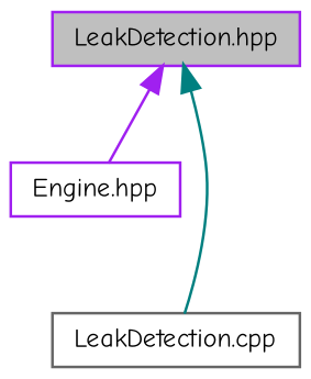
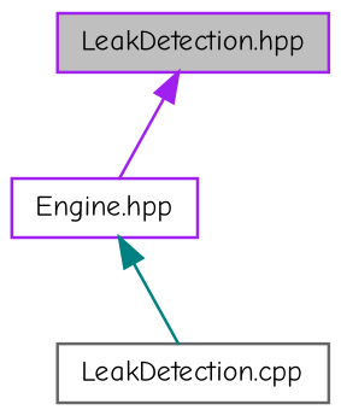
  digraph {
    fontname="Comic Neue"
    node [color=purple fillcolor=white fontname="Comic Neue" fontsize=10 shape=record style=filled]
    edge [dir=back fontname="Comic Neue" fontsize=10 labelfontname=Helvetica labelfontsize=10 style=solid]
    n1 [fillcolor=grey75 fontcolor=black height=0.2 label="LeakDetection.hpp" width=0.4]
    n2 [height=0.2 label="Engine.hpp" width=0.4]
    n3 [color=gray40 height=0.2 label="LeakDetection.cpp" width=0.4]
    n1 -> n2 [color=purple]
-   n1 -> n3 [color=teal]
+   n2 -> n3 [color=teal]
  }
